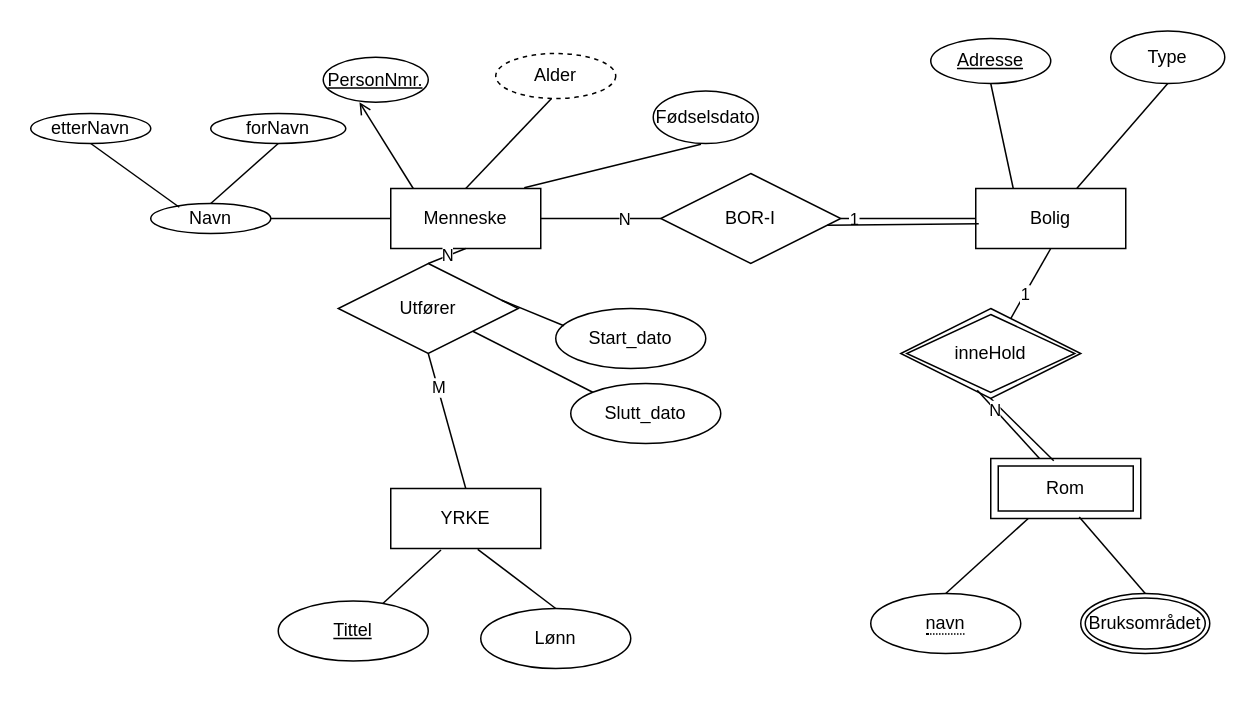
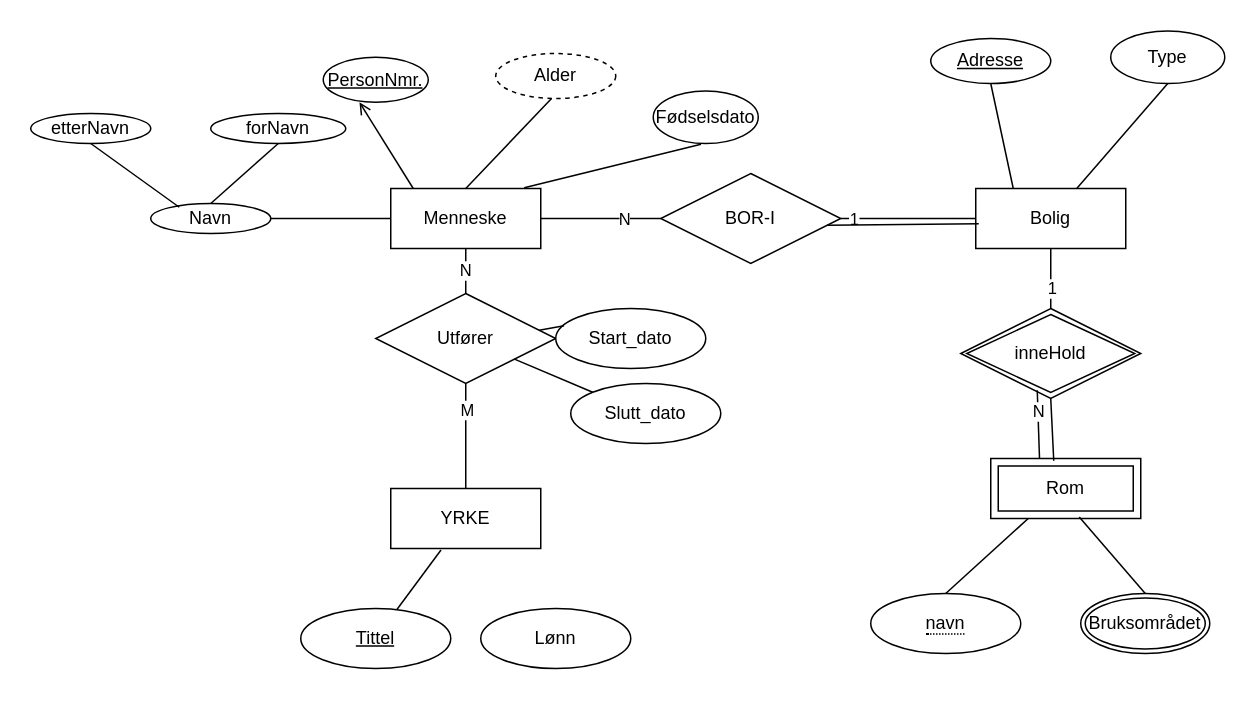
  <mxCell id="0" />
  <mxCell id="1" parent="0" />
  <mxCell id="2" value="Menneske" style="whiteSpace=wrap;html=1;align=center;" parent="1" vertex="1"><mxGeometry x="260" y="125" width="100" height="40" as="geometry" /></mxCell>
  <mxCell id="3" value="PersonNmr." style="ellipse;whiteSpace=wrap;html=1;align=center;fontStyle=4;" parent="1" vertex="1"><mxGeometry x="215" y="37.5" width="70" height="30" as="geometry" /></mxCell>
  <mxCell id="4" value="" style="endArrow=open;html=1;rounded=0;exitX=0.15;exitY=0;exitDx=0;exitDy=0;exitPerimeter=0;entryX=0.345;entryY=1;entryDx=0;entryDy=0;entryPerimeter=0;" parent="1" source="2" target="3" edge="1"><mxGeometry relative="1" as="geometry"><mxPoint x="90" y="125" as="sourcePoint" /><mxPoint x="250" y="125" as="targetPoint" /></mxGeometry></mxCell>
  <mxCell id="5" value="Navn" style="ellipse;whiteSpace=wrap;html=1;align=center;" parent="1" vertex="1"><mxGeometry x="100" y="135" width="80" height="20" as="geometry" /></mxCell>
  <mxCell id="6" value="forNavn" style="ellipse;whiteSpace=wrap;html=1;align=center;" parent="1" vertex="1"><mxGeometry x="140" y="75" width="90" height="20" as="geometry" /></mxCell>
  <mxCell id="7" value="etterNavn" style="ellipse;whiteSpace=wrap;html=1;align=center;" parent="1" vertex="1"><mxGeometry y="75" width="80" height="20" as="geometry" x="20" /></mxCell>
  <mxCell id="8" value="Alder" style="ellipse;whiteSpace=wrap;html=1;align=center;dashed=1;" parent="1" vertex="1"><mxGeometry x="330" y="35" width="80" height="30" as="geometry" /></mxCell>
  <mxCell id="9" value="Fødselsdato" style="ellipse;whiteSpace=wrap;html=1;align=center;" parent="1" vertex="1"><mxGeometry x="435" y="60" width="70" height="35" as="geometry" /></mxCell>
  <mxCell id="10" value="" style="endArrow=none;html=1;rounded=0;entryX=0.455;entryY=1.013;entryDx=0;entryDy=0;entryPerimeter=0;exitX=0.89;exitY=-0.012;exitDx=0;exitDy=0;exitPerimeter=0;" parent="1" source="2" target="9" edge="1"><mxGeometry relative="1" as="geometry"><mxPoint x="70" y="155" as="sourcePoint" /><mxPoint x="230" y="155" as="targetPoint" /></mxGeometry></mxCell>
  <mxCell id="11" value="" style="endArrow=none;html=1;rounded=0;entryX=0.465;entryY=1;entryDx=0;entryDy=0;entryPerimeter=0;exitX=0.5;exitY=0;exitDx=0;exitDy=0;" parent="1" source="2" target="8" edge="1"><mxGeometry relative="1" as="geometry"><mxPoint x="70" y="155" as="sourcePoint" /><mxPoint x="100" y="75" as="targetPoint" /></mxGeometry></mxCell>
  <mxCell id="12" value="Bolig" style="whiteSpace=wrap;html=1;align=center;" parent="1" vertex="1"><mxGeometry x="650" y="125" width="100" height="40" as="geometry" /></mxCell>
  <mxCell id="13" value="BOR-I" style="shape=rhombus;perimeter=rhombusPerimeter;whiteSpace=wrap;html=1;align=center;" parent="1" vertex="1"><mxGeometry x="440" y="115" width="120" height="60" as="geometry" /></mxCell>
  <mxCell id="14" value="" style="endArrow=none;html=1;rounded=0;exitX=1;exitY=0.5;exitDx=0;exitDy=0;entryX=0;entryY=0.5;entryDx=0;entryDy=0;" parent="1" source="2" target="13" edge="1"><mxGeometry relative="1" as="geometry"><mxPoint x="110" y="165" as="sourcePoint" /><mxPoint x="270" y="165" as="targetPoint" /></mxGeometry></mxCell>
  <mxCell id="15" value="N" style="edgeLabel;html=1;align=center;verticalAlign=middle;resizable=0;points=[];" parent="14" vertex="1" connectable="0"><mxGeometry x="0.371" y="1" relative="1" as="geometry"><mxPoint y="1" as="offset" /></mxGeometry></mxCell>
  <mxCell id="16" value="" style="endArrow=none;html=1;rounded=0;entryX=0;entryY=0.5;entryDx=0;entryDy=0;exitX=1;exitY=0.5;exitDx=0;exitDy=0;" parent="1" source="13" target="12" edge="1"><mxGeometry relative="1" as="geometry"><mxPoint x="110" y="165" as="sourcePoint" /><mxPoint x="270" y="165" as="targetPoint" /></mxGeometry></mxCell>
  <mxCell id="17" value="1" style="edgeLabel;html=1;align=center;verticalAlign=middle;resizable=0;points=[];" parent="16" vertex="1" connectable="0"><mxGeometry x="-0.83" y="1" relative="1" as="geometry"><mxPoint y="1" as="offset" /></mxGeometry></mxCell>
  <mxCell id="18" value="" style="endArrow=none;html=1;rounded=0;entryX=0.02;entryY=0.588;entryDx=0;entryDy=0;entryPerimeter=0;exitX=0.925;exitY=0.575;exitDx=0;exitDy=0;exitPerimeter=0;" parent="1" source="13" target="12" edge="1"><mxGeometry relative="1" as="geometry"><mxPoint x="110" y="165" as="sourcePoint" /><mxPoint x="270" y="165" as="targetPoint" /></mxGeometry></mxCell>
  <mxCell id="19" value="Type" style="ellipse;whiteSpace=wrap;html=1;align=center;" parent="1" vertex="1"><mxGeometry x="740" y="20" width="76" height="35" as="geometry" /></mxCell>
  <mxCell id="20" value="Adresse" style="whiteSpace=wrap;html=1;align=center;shape=ellipse;perimeter=ellipsePerimeter;fontStyle=4;" parent="1" vertex="1"><mxGeometry x="620" y="25" width="80" height="30" as="geometry" /></mxCell>
  <mxCell id="21" value="" style="endArrow=none;html=1;rounded=0;entryX=0.5;entryY=1;entryDx=0;entryDy=0;" parent="1" source="12" target="19" edge="1"><mxGeometry relative="1" as="geometry"><mxPoint x="270" y="165" as="sourcePoint" /><mxPoint x="430" y="165" as="targetPoint" /></mxGeometry></mxCell>
  <mxCell id="22" value="" style="endArrow=none;html=1;rounded=0;entryX=0.5;entryY=1;entryDx=0;entryDy=0;exitX=0.25;exitY=0;exitDx=0;exitDy=0;" parent="1" source="12" target="20" edge="1"><mxGeometry relative="1" as="geometry"><mxPoint x="270" y="165" as="sourcePoint" /><mxPoint x="430" y="165" as="targetPoint" /></mxGeometry></mxCell>
- <mxCell id="23" value="inneHold" style="shape=rhombus;whiteSpace=wrap;html=1;align=center;double=1;perimeter=rhombusPerimeter;" parent="1" vertex="1"><mxGeometry x="600" y="205" width="120" height="60" as="geometry" /></mxCell>
+ <mxCell id="23" value="inneHold" style="shape=rhombus;whiteSpace=wrap;html=1;align=center;double=1;perimeter=rhombusPerimeter;" parent="1" vertex="1"><mxGeometry x="640" y="205" width="120" height="60" as="geometry" /></mxCell>
  <mxCell id="24" value="Rom" style="whiteSpace=wrap;html=1;align=center;shape=ext;margin=3;double=1;" parent="1" vertex="1"><mxGeometry x="660" y="305" width="100" height="40" as="geometry" /></mxCell>
  <mxCell id="25" value="" style="endArrow=none;html=1;rounded=0;entryX=0.5;entryY=1;entryDx=0;entryDy=0;" parent="1" source="23" target="12" edge="1"><mxGeometry relative="1" as="geometry"><mxPoint x="180" y="255" as="sourcePoint" /><mxPoint x="340" y="255" as="targetPoint" /></mxGeometry></mxCell>
  <mxCell id="26" value="1" style="edgeLabel;html=1;align=center;verticalAlign=middle;resizable=0;points=[];" parent="25" vertex="1" connectable="0"><mxGeometry x="-0.3" relative="1" as="geometry"><mxPoint as="offset" /></mxGeometry></mxCell>
  <mxCell id="27" value="" style="endArrow=none;html=1;rounded=0;entryX=0.5;entryY=1;entryDx=0;entryDy=0;exitX=0.42;exitY=0.038;exitDx=0;exitDy=0;exitPerimeter=0;" parent="1" source="24" target="23" edge="1"><mxGeometry relative="1" as="geometry"><mxPoint x="400" y="265" as="sourcePoint" /><mxPoint x="340" y="255" as="targetPoint" /></mxGeometry></mxCell>
  <mxCell id="28" value="&lt;span style=&quot;border-bottom: 1px dotted&quot;&gt;navn&lt;/span&gt;" style="ellipse;whiteSpace=wrap;html=1;align=center;" parent="1" vertex="1"><mxGeometry x="580" y="395" width="100" height="40" as="geometry" /></mxCell>
  <mxCell id="29" value="Bruksområdet" style="ellipse;shape=doubleEllipse;margin=3;whiteSpace=wrap;html=1;align=center;" parent="1" vertex="1"><mxGeometry x="720" y="395" width="86" height="40" as="geometry" /></mxCell>
  <mxCell id="30" value="" style="endArrow=none;html=1;rounded=0;entryX=0.25;entryY=1;entryDx=0;entryDy=0;exitX=0.5;exitY=0;exitDx=0;exitDy=0;" parent="1" source="28" target="24" edge="1"><mxGeometry relative="1" as="geometry"><mxPoint x="180" y="335" as="sourcePoint" /><mxPoint x="340" y="335" as="targetPoint" /></mxGeometry></mxCell>
  <mxCell id="31" value="" style="endArrow=none;html=1;rounded=0;entryX=0.59;entryY=0.975;entryDx=0;entryDy=0;entryPerimeter=0;exitX=0.5;exitY=0;exitDx=0;exitDy=0;" parent="1" source="29" target="24" edge="1"><mxGeometry relative="1" as="geometry"><mxPoint x="440" y="375" as="sourcePoint" /><mxPoint x="340" y="335" as="targetPoint" /></mxGeometry></mxCell>
  <mxCell id="32" value="" style="endArrow=none;html=1;rounded=0;entryX=0;entryY=0.5;entryDx=0;entryDy=0;exitX=1;exitY=0.5;exitDx=0;exitDy=0;" parent="1" source="5" target="2" edge="1"><mxGeometry relative="1" as="geometry"><mxPoint x="-110" y="115" as="sourcePoint" /><mxPoint x="70" y="165" as="targetPoint" /></mxGeometry></mxCell>
  <mxCell id="33" value="" style="endArrow=none;html=1;rounded=0;exitX=0.5;exitY=1;exitDx=0;exitDy=0;entryX=0.5;entryY=0;entryDx=0;entryDy=0;" parent="1" source="6" target="5" edge="1"><mxGeometry relative="1" as="geometry"><mxPoint x="-80" y="175" as="sourcePoint" /><mxPoint x="80" y="175" as="targetPoint" /></mxGeometry></mxCell>
  <mxCell id="34" value="" style="endArrow=none;html=1;rounded=0;exitX=0.5;exitY=1;exitDx=0;exitDy=0;entryX=0.238;entryY=0.125;entryDx=0;entryDy=0;entryPerimeter=0;" parent="1" source="7" target="5" edge="1"><mxGeometry relative="1" as="geometry"><mxPoint x="-180" y="85" as="sourcePoint" /><mxPoint x="90" y="185" as="targetPoint" /></mxGeometry></mxCell>
  <mxCell id="35" value="" style="endArrow=none;html=1;rounded=0;entryX=0.425;entryY=0.908;entryDx=0;entryDy=0;entryPerimeter=0;exitX=0.325;exitY=0;exitDx=0;exitDy=0;exitPerimeter=0;" parent="1" source="24" target="23" edge="1"><mxGeometry relative="1" as="geometry"><mxPoint x="190" y="255" as="sourcePoint" /><mxPoint x="350" y="255" as="targetPoint" /></mxGeometry></mxCell>
  <mxCell id="36" value="N" style="edgeLabel;html=1;align=center;verticalAlign=middle;resizable=0;points=[];" parent="35" vertex="1" connectable="0"><mxGeometry x="0.423" relative="1" as="geometry"><mxPoint as="offset" /></mxGeometry></mxCell>
  <mxCell id="37" value="YRKE" style="whiteSpace=wrap;html=1;align=center;" parent="1" vertex="1"><mxGeometry x="260" y="325" width="100" height="40" as="geometry" /></mxCell>
- <mxCell id="38" value="Utfører" style="shape=rhombus;perimeter=rhombusPerimeter;whiteSpace=wrap;html=1;align=center;" parent="1" vertex="1"><mxGeometry x="225" y="175" width="120" height="60" as="geometry" /></mxCell>
+ <mxCell id="38" value="Utfører" style="shape=rhombus;perimeter=rhombusPerimeter;whiteSpace=wrap;html=1;align=center;" parent="1" vertex="1"><mxGeometry x="250" y="195" width="120" height="60" as="geometry" /></mxCell>
  <mxCell id="39" value="N" style="endArrow=none;html=1;rounded=0;exitX=0.5;exitY=1;exitDx=0;exitDy=0;entryX=0.5;entryY=0;entryDx=0;entryDy=0;" parent="1" source="2" target="38" edge="1"><mxGeometry relative="1" as="geometry"><mxPoint x="180" y="225" as="sourcePoint" /><mxPoint x="60" y="175" as="targetPoint" /></mxGeometry></mxCell>
  <mxCell id="40" value="" style="endArrow=none;html=1;rounded=0;exitX=0.335;exitY=1.025;exitDx=0;exitDy=0;exitPerimeter=0;" parent="1" source="37" target="41" edge="1"><mxGeometry relative="1" as="geometry"><mxPoint x="180" y="305" as="sourcePoint" /><mxPoint x="340" y="305" as="targetPoint" /></mxGeometry></mxCell>
- <mxCell id="41" value="Tittel" style="ellipse;whiteSpace=wrap;html=1;align=center;fontStyle=4;" parent="1" vertex="1"><mxGeometry x="185" y="400" width="100" height="40" as="geometry" /></mxCell>
+ <mxCell id="41" value="Tittel" style="ellipse;whiteSpace=wrap;html=1;align=center;fontStyle=4;" parent="1" vertex="1"><mxGeometry x="200" y="405" width="100" height="40" as="geometry" /></mxCell>
  <mxCell id="42" value="Lønn" style="ellipse;whiteSpace=wrap;html=1;align=center;" parent="1" vertex="1"><mxGeometry x="320" y="405" width="100" height="40" as="geometry" /></mxCell>
- <mxCell id="43" value="" style="endArrow=none;html=1;rounded=0;exitX=0.5;exitY=0;exitDx=0;exitDy=0;entryX=0.58;entryY=1.013;entryDx=0;entryDy=0;entryPerimeter=0;" parent="1" source="42" target="37" edge="1"><mxGeometry relative="1" as="geometry"><mxPoint x="160" y="375" as="sourcePoint" /><mxPoint x="320" y="375" as="targetPoint" /></mxGeometry></mxCell>
  <mxCell id="44" value="" style="endArrow=none;html=1;rounded=0;exitX=0.5;exitY=1;exitDx=0;exitDy=0;entryX=0.5;entryY=0;entryDx=0;entryDy=0;" parent="1" source="38" target="37" edge="1"><mxGeometry relative="1" as="geometry"><mxPoint x="130" y="325" as="sourcePoint" /><mxPoint x="290" y="325" as="targetPoint" /></mxGeometry></mxCell>
  <mxCell id="45" value="M" style="edgeLabel;html=1;align=center;verticalAlign=middle;resizable=0;points=[];" parent="44" vertex="1" connectable="0"><mxGeometry x="-0.511" relative="1" as="geometry"><mxPoint as="offset" /></mxGeometry></mxCell>
  <mxCell id="46" value="Start_dato" style="ellipse;whiteSpace=wrap;html=1;align=center;" parent="1" vertex="1"><mxGeometry x="370" y="205" width="100" height="40" as="geometry" /></mxCell>
  <mxCell id="47" value="Slutt_dato" style="ellipse;whiteSpace=wrap;html=1;align=center;" parent="1" vertex="1"><mxGeometry x="380" y="255" width="100" height="40" as="geometry" /></mxCell>
  <mxCell id="48" value="" style="endArrow=none;html=1;rounded=0;exitX=0.908;exitY=0.408;exitDx=0;exitDy=0;exitPerimeter=0;entryX=0.055;entryY=0.288;entryDx=0;entryDy=0;entryPerimeter=0;" parent="1" source="38" target="46" edge="1"><mxGeometry relative="1" as="geometry"><mxPoint x="130" y="325" as="sourcePoint" /><mxPoint x="290" y="325" as="targetPoint" /></mxGeometry></mxCell>
  <mxCell id="49" value="" style="endArrow=none;html=1;rounded=0;entryX=0;entryY=0;entryDx=0;entryDy=0;" parent="1" source="38" target="47" edge="1"><mxGeometry relative="1" as="geometry"><mxPoint x="130" y="325" as="sourcePoint" /><mxPoint x="290" y="325" as="targetPoint" /></mxGeometry></mxCell>
